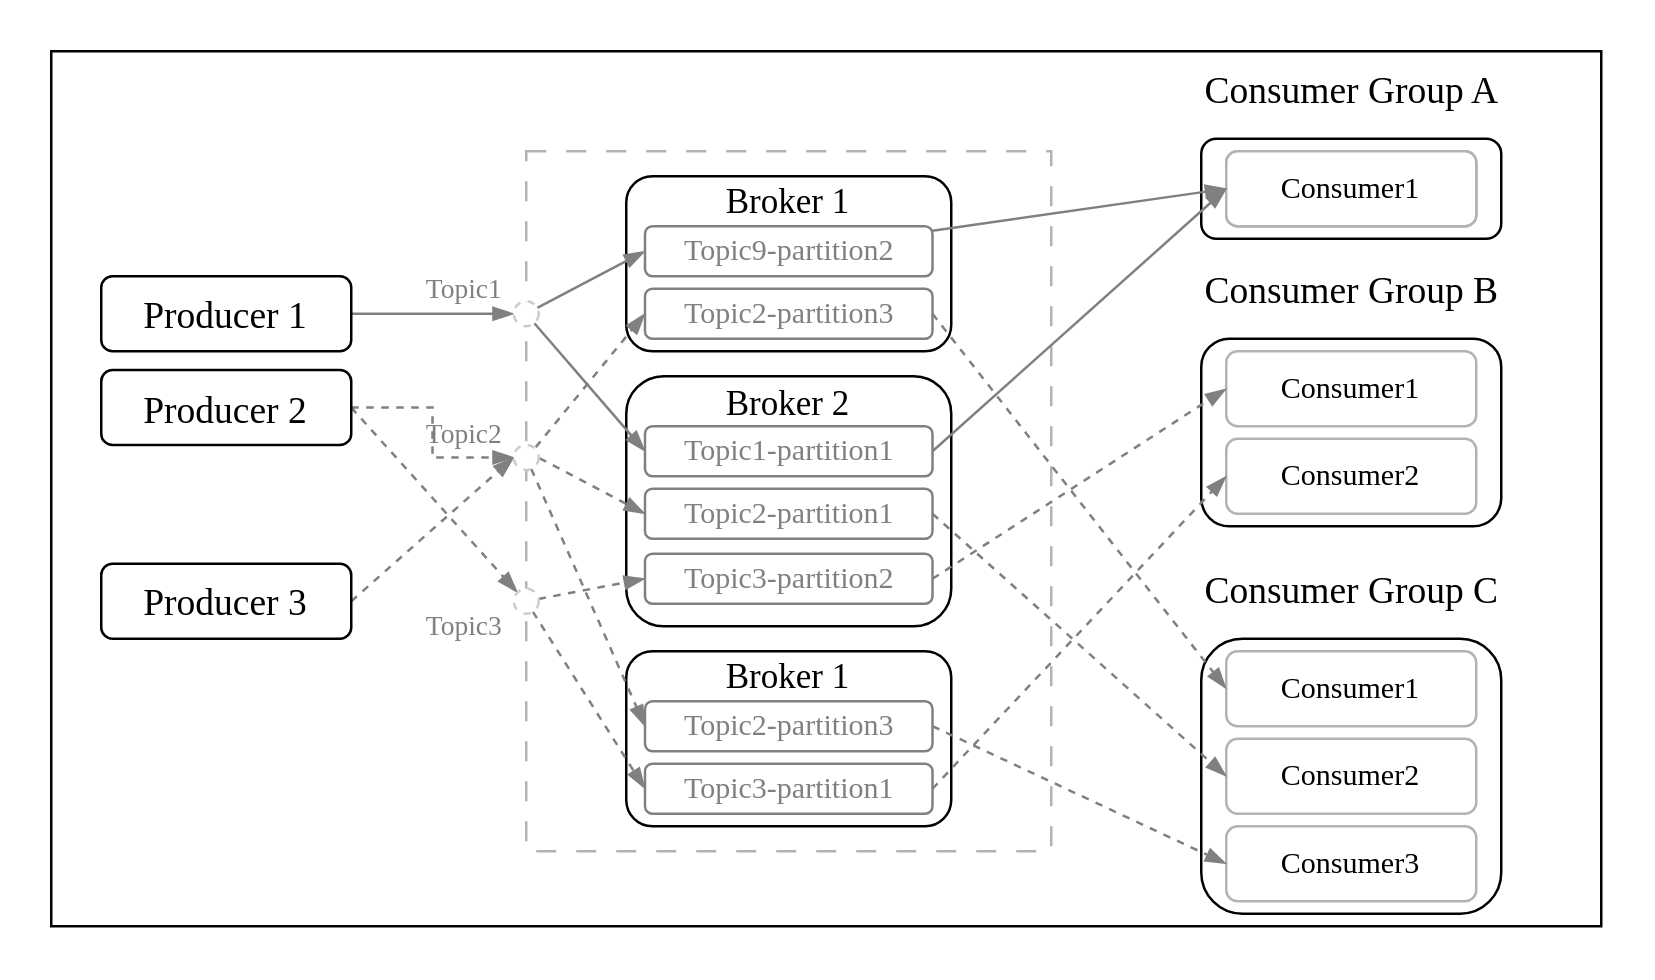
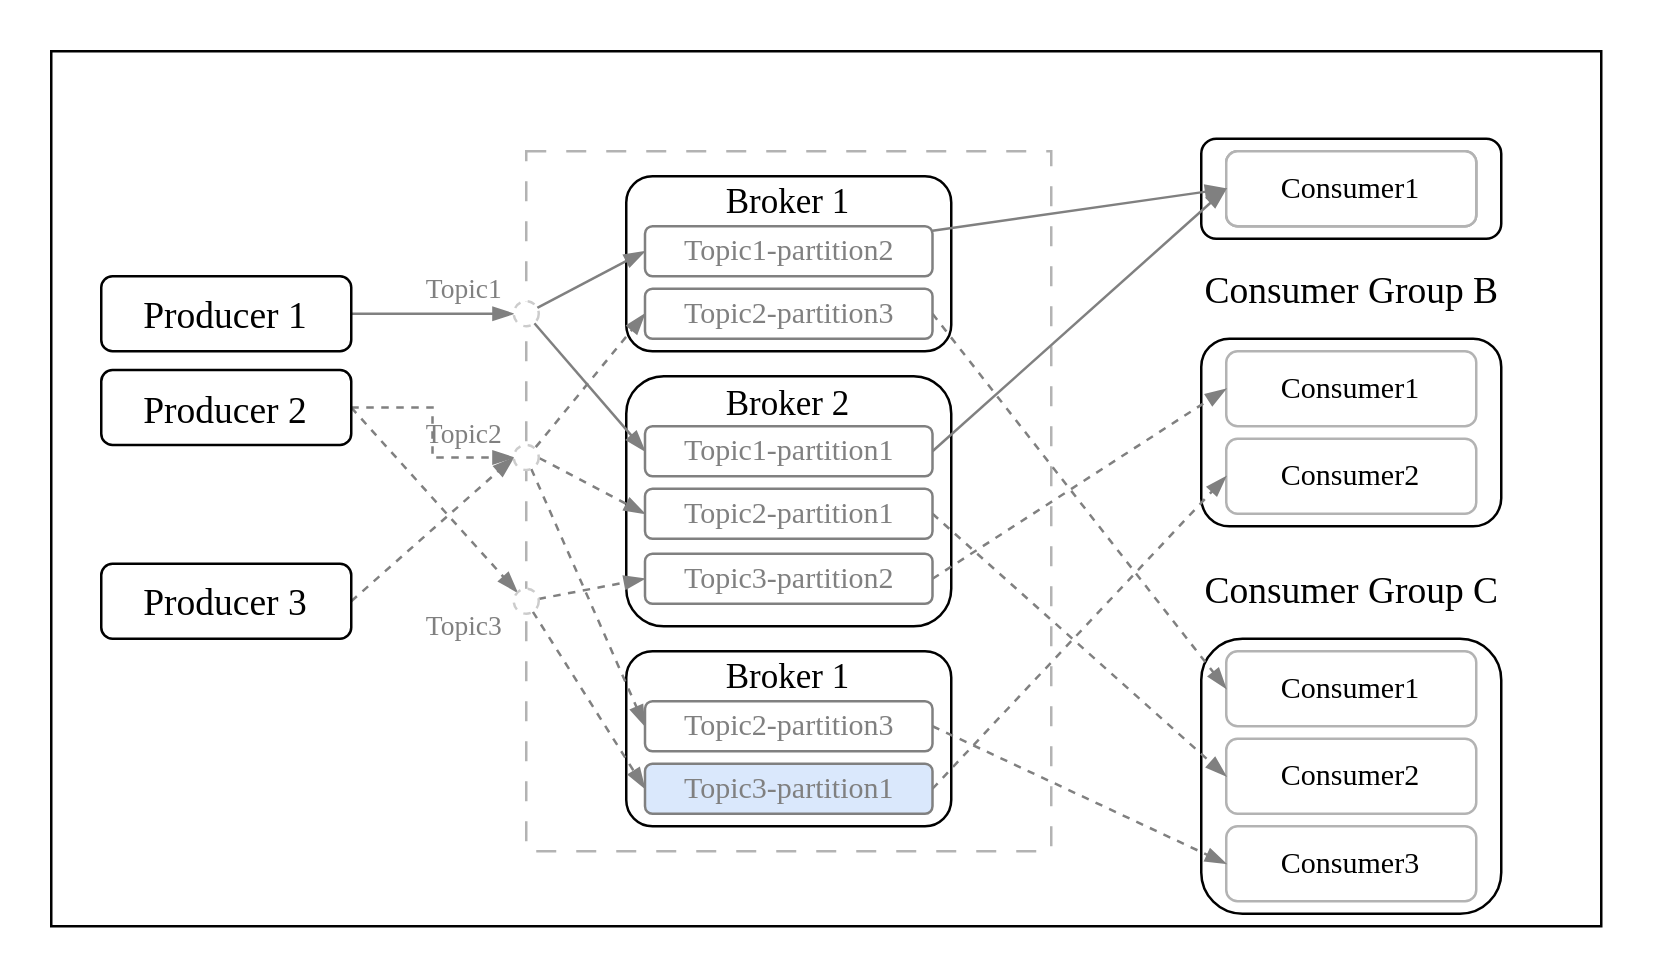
  <mxCell id="0" />
  <mxCell id="1" parent="0" />
  <mxCell id="2" value="" style="rounded=0;whiteSpace=wrap;html=1;fontFamily=Helvetica;fontSize=11;fontColor=default;" vertex="1" parent="1"><mxGeometry x="20" y="20" width="620" height="350" as="geometry" /></mxCell>
  <mxCell id="3" value="" style="rounded=1;whiteSpace=wrap;html=1;fontFamily=Times New Roman;" vertex="1" parent="1"><mxGeometry x="480" y="55" width="120" height="40" as="geometry" /></mxCell>
  <mxCell id="4" value="Consumer1" style="rounded=1;whiteSpace=wrap;html=1;strokeColor=#B3B3B3;fontFamily=Times New Roman;" vertex="1" parent="1"><mxGeometry x="490" y="60" width="100" height="30" as="geometry" /></mxCell>
  <mxCell id="5" value="Consumer1" style="rounded=1;whiteSpace=wrap;html=1;strokeColor=#B3B3B3;fontFamily=Times New Roman;" vertex="1" parent="1"><mxGeometry x="490" y="60" width="100" height="30" as="geometry" /></mxCell>
  <mxCell id="6" value="Consumer1" style="rounded=1;whiteSpace=wrap;html=1;strokeColor=#B3B3B3;fontFamily=Times New Roman;" vertex="1" parent="1"><mxGeometry x="490" y="60" width="100" height="30" as="geometry" /></mxCell>
- <mxCell id="7" value="&lt;font style=&quot;font-size: 15px;&quot;&gt;Consumer Group A&lt;/font&gt;" style="text;html=1;align=center;verticalAlign=middle;resizable=0;points=[];autosize=1;strokeColor=none;fillColor=none;fontStyle=0;fontFamily=Times New Roman;" vertex="1" parent="1"><mxGeometry x="470" y="20" width="140" height="30" as="geometry" /></mxCell>
  <mxCell id="8" value="" style="rounded=1;whiteSpace=wrap;html=1;fontFamily=Times New Roman;" vertex="1" parent="1"><mxGeometry x="480" y="135" width="120" height="75" as="geometry" /></mxCell>
  <mxCell id="9" value="&lt;font style=&quot;font-size: 15px;&quot;&gt;Consumer Group B&lt;/font&gt;" style="text;html=1;align=center;verticalAlign=middle;resizable=0;points=[];autosize=1;strokeColor=none;fillColor=none;fontStyle=0;fontFamily=Times New Roman;" vertex="1" parent="1"><mxGeometry x="470" y="100" width="140" height="30" as="geometry" /></mxCell>
  <mxCell id="10" value="Consumer1" style="rounded=1;whiteSpace=wrap;html=1;strokeColor=#B3B3B3;fontFamily=Times New Roman;" vertex="1" parent="1"><mxGeometry x="490" y="140" width="100" height="30" as="geometry" /></mxCell>
  <mxCell id="11" value="&lt;font&gt;Consumer2&lt;/font&gt;" style="rounded=1;whiteSpace=wrap;html=1;strokeColor=#B3B3B3;fontFamily=Times New Roman;" vertex="1" parent="1"><mxGeometry x="490" y="175" width="100" height="30" as="geometry" /></mxCell>
  <mxCell id="12" value="" style="rounded=1;whiteSpace=wrap;html=1;fontFamily=Times New Roman;" vertex="1" parent="1"><mxGeometry x="480" y="255" width="120" height="110" as="geometry" /></mxCell>
  <mxCell id="13" value="&lt;font style=&quot;font-size: 15px;&quot;&gt;Consumer Group C&lt;/font&gt;" style="text;html=1;align=center;verticalAlign=middle;resizable=0;points=[];autosize=1;strokeColor=none;fillColor=none;fontStyle=0;fontFamily=Times New Roman;" vertex="1" parent="1"><mxGeometry x="470" y="220" width="140" height="30" as="geometry" /></mxCell>
  <mxCell id="14" value="Consumer1" style="rounded=1;whiteSpace=wrap;html=1;strokeColor=#B3B3B3;fontFamily=Times New Roman;" vertex="1" parent="1"><mxGeometry x="490" y="260" width="100" height="30" as="geometry" /></mxCell>
  <mxCell id="15" value="Consumer2" style="rounded=1;whiteSpace=wrap;html=1;strokeColor=#B3B3B3;fontFamily=Times New Roman;" vertex="1" parent="1"><mxGeometry x="490" y="295" width="100" height="30" as="geometry" /></mxCell>
  <mxCell id="16" value="Consumer3" style="rounded=1;whiteSpace=wrap;html=1;strokeColor=#B3B3B3;fontFamily=Times New Roman;" vertex="1" parent="1"><mxGeometry x="490" y="330" width="100" height="30" as="geometry" /></mxCell>
  <mxCell id="17" value="" style="rounded=0;whiteSpace=wrap;html=1;dashed=1;dashPattern=8 8;strokeColor=#B3B3B3;fontFamily=Times New Roman;" vertex="1" parent="1"><mxGeometry x="210" y="60" width="210" height="280" as="geometry" /></mxCell>
  <mxCell id="18" value="&lt;font&gt;&lt;font style=&quot;font-size: 14px;&quot;&gt;Broker 1&lt;br&gt;&lt;br&gt;&lt;br&gt;&lt;/font&gt;&lt;br&gt;&lt;/font&gt;" style="rounded=1;whiteSpace=wrap;html=1;fontFamily=Times New Roman;" vertex="1" parent="1"><mxGeometry x="250" y="70" width="130" height="70" as="geometry" /></mxCell>
  <mxCell id="19" style="edgeStyle=none;shape=connector;rounded=0;orthogonalLoop=1;jettySize=auto;html=1;entryX=0;entryY=0.5;entryDx=0;entryDy=0;labelBackgroundColor=default;strokeColor=#808080;fontFamily=Times New Roman;fontSize=11;fontColor=default;endArrow=blockThin;endFill=1;" edge="1" parent="1" source="20" target="6"><mxGeometry relative="1" as="geometry" /></mxCell>
- <mxCell id="20" value="&lt;font color=&quot;#808080&quot;&gt;Topic9-partition2&lt;/font&gt;" style="rounded=1;whiteSpace=wrap;html=1;strokeColor=#808080;fontFamily=Times New Roman;" vertex="1" parent="1"><mxGeometry x="257.5" y="90" width="115" height="20" as="geometry" /></mxCell>
+ <mxCell id="20" value="&lt;font color=&quot;#808080&quot;&gt;Topic1-partition2&lt;/font&gt;" style="rounded=1;whiteSpace=wrap;html=1;strokeColor=#808080;fontFamily=Times New Roman;" vertex="1" parent="1"><mxGeometry x="257.5" y="90" width="115" height="20" as="geometry" /></mxCell>
  <mxCell id="21" style="edgeStyle=none;shape=connector;rounded=0;orthogonalLoop=1;jettySize=auto;html=1;entryX=0;entryY=0.5;entryDx=0;entryDy=0;dashed=1;labelBackgroundColor=default;strokeColor=#808080;fontFamily=Times New Roman;fontSize=11;fontColor=default;endArrow=blockThin;endFill=1;exitX=1;exitY=0.5;exitDx=0;exitDy=0;" edge="1" parent="1" source="22" target="14"><mxGeometry relative="1" as="geometry" /></mxCell>
  <mxCell id="22" value="&lt;font color=&quot;#808080&quot;&gt;Topic2-partition3&lt;/font&gt;" style="rounded=1;whiteSpace=wrap;html=1;strokeColor=#808080;fontFamily=Times New Roman;" vertex="1" parent="1"><mxGeometry x="257.5" y="115" width="115" height="20" as="geometry" /></mxCell>
  <mxCell id="23" value="&lt;font&gt;&lt;font style=&quot;font-size: 14px;&quot;&gt;Broker 2&lt;br&gt;&lt;br&gt;&lt;br&gt;&lt;/font&gt;&lt;br&gt;&lt;br&gt;&lt;br&gt;&lt;/font&gt;" style="rounded=1;whiteSpace=wrap;html=1;fontFamily=Times New Roman;" vertex="1" parent="1"><mxGeometry x="250" y="150" width="130" height="100" as="geometry" /></mxCell>
  <mxCell id="24" style="edgeStyle=none;shape=connector;rounded=0;orthogonalLoop=1;jettySize=auto;html=1;entryX=0;entryY=0.5;entryDx=0;entryDy=0;labelBackgroundColor=default;strokeColor=#808080;fontFamily=Times New Roman;fontSize=11;fontColor=default;endArrow=blockThin;endFill=1;exitX=1;exitY=0.5;exitDx=0;exitDy=0;" edge="1" parent="1" source="25" target="6"><mxGeometry relative="1" as="geometry" /></mxCell>
  <mxCell id="25" value="&lt;font color=&quot;#808080&quot;&gt;Topic1-partition1&lt;/font&gt;" style="rounded=1;whiteSpace=wrap;html=1;strokeColor=#808080;fontFamily=Times New Roman;" vertex="1" parent="1"><mxGeometry x="257.5" y="170" width="115" height="20" as="geometry" /></mxCell>
  <mxCell id="26" style="edgeStyle=none;shape=connector;rounded=0;orthogonalLoop=1;jettySize=auto;html=1;entryX=0;entryY=0.5;entryDx=0;entryDy=0;dashed=1;labelBackgroundColor=default;strokeColor=#808080;fontFamily=Times New Roman;fontSize=11;fontColor=default;endArrow=blockThin;endFill=1;exitX=1;exitY=0.5;exitDx=0;exitDy=0;" edge="1" parent="1" source="27" target="15"><mxGeometry relative="1" as="geometry" /></mxCell>
  <mxCell id="27" value="&lt;font color=&quot;#808080&quot;&gt;Topic2-partition1&lt;/font&gt;" style="rounded=1;whiteSpace=wrap;html=1;strokeColor=#808080;fontFamily=Times New Roman;" vertex="1" parent="1"><mxGeometry x="257.5" y="195" width="115" height="20" as="geometry" /></mxCell>
  <mxCell id="28" value="&lt;font&gt;&lt;font style=&quot;font-size: 14px;&quot;&gt;Broker 1&lt;br&gt;&lt;br&gt;&lt;br&gt;&lt;/font&gt;&lt;br&gt;&lt;/font&gt;" style="rounded=1;whiteSpace=wrap;html=1;fontFamily=Times New Roman;" vertex="1" parent="1"><mxGeometry x="250" y="260" width="130" height="70" as="geometry" /></mxCell>
  <mxCell id="29" style="edgeStyle=none;shape=connector;rounded=0;orthogonalLoop=1;jettySize=auto;html=1;entryX=0;entryY=0.5;entryDx=0;entryDy=0;dashed=1;labelBackgroundColor=default;strokeColor=#808080;fontFamily=Times New Roman;fontSize=11;fontColor=default;endArrow=blockThin;endFill=1;exitX=1;exitY=0.5;exitDx=0;exitDy=0;" edge="1" parent="1" source="30" target="16"><mxGeometry relative="1" as="geometry" /></mxCell>
  <mxCell id="30" value="&lt;font color=&quot;#808080&quot;&gt;Topic2-partition3&lt;/font&gt;" style="rounded=1;whiteSpace=wrap;html=1;strokeColor=#808080;fontFamily=Times New Roman;" vertex="1" parent="1"><mxGeometry x="257.5" y="280" width="115" height="20" as="geometry" /></mxCell>
  <mxCell id="31" style="edgeStyle=none;shape=connector;rounded=0;orthogonalLoop=1;jettySize=auto;html=1;entryX=0;entryY=0.5;entryDx=0;entryDy=0;dashed=1;labelBackgroundColor=default;strokeColor=#808080;fontFamily=Times New Roman;fontSize=11;fontColor=default;endArrow=blockThin;endFill=1;exitX=1;exitY=0.5;exitDx=0;exitDy=0;" edge="1" parent="1" source="32" target="11"><mxGeometry relative="1" as="geometry" /></mxCell>
- <mxCell id="32" value="&lt;font color=&quot;#808080&quot;&gt;Topic3-partition1&lt;/font&gt;" style="rounded=1;whiteSpace=wrap;html=1;strokeColor=#808080;fontFamily=Times New Roman;" vertex="1" parent="1"><mxGeometry x="257.5" y="305" width="115" height="20" as="geometry" /></mxCell>
+ <mxCell id="32" value="&lt;font color=&quot;#808080&quot;&gt;Topic3-partition1&lt;/font&gt;" style="rounded=1;whiteSpace=wrap;html=1;strokeColor=#808080;fontFamily=Times New Roman;fillColor=#dae8fc;" vertex="1" parent="1"><mxGeometry x="257.5" y="305" width="115" height="20" as="geometry" /></mxCell>
  <mxCell id="33" style="edgeStyle=none;shape=connector;rounded=0;orthogonalLoop=1;jettySize=auto;html=1;entryX=0;entryY=0.5;entryDx=0;entryDy=0;dashed=1;labelBackgroundColor=default;strokeColor=#808080;fontFamily=Helvetica;fontSize=11;fontColor=default;endArrow=blockThin;endFill=1;exitX=1;exitY=0.5;exitDx=0;exitDy=0;" edge="1" parent="1" source="34" target="10"><mxGeometry relative="1" as="geometry" /></mxCell>
  <mxCell id="34" value="&lt;font color=&quot;#808080&quot;&gt;Topic3-partition2&lt;/font&gt;" style="rounded=1;whiteSpace=wrap;html=1;strokeColor=#808080;fontFamily=Times New Roman;" vertex="1" parent="1"><mxGeometry x="257.5" y="221" width="115" height="20" as="geometry" /></mxCell>
  <mxCell id="35" style="edgeStyle=orthogonalEdgeStyle;rounded=0;orthogonalLoop=1;jettySize=auto;html=1;entryX=0;entryY=0.5;entryDx=0;entryDy=0;strokeColor=#808080;endArrow=blockThin;endFill=1;fontFamily=Times New Roman;" edge="1" parent="1" source="36" target="44"><mxGeometry relative="1" as="geometry" /></mxCell>
  <mxCell id="36" value="&lt;font style=&quot;font-size: 15px;&quot;&gt;Producer 1&lt;/font&gt;" style="rounded=1;whiteSpace=wrap;html=1;fontFamily=Times New Roman;" vertex="1" parent="1"><mxGeometry x="40" y="110" width="100" height="30" as="geometry" /></mxCell>
  <mxCell id="37" style="rounded=0;orthogonalLoop=1;jettySize=auto;html=1;entryX=0;entryY=0;entryDx=0;entryDy=0;endArrow=blockThin;endFill=1;strokeColor=#808080;exitX=1;exitY=0.5;exitDx=0;exitDy=0;dashed=1;fontFamily=Times New Roman;" edge="1" parent="1" source="41" target="51"><mxGeometry relative="1" as="geometry" /></mxCell>
  <mxCell id="38" style="rounded=0;orthogonalLoop=1;jettySize=auto;html=1;entryX=0;entryY=0.5;entryDx=0;entryDy=0;exitX=1;exitY=0.5;exitDx=0;exitDy=0;dashed=1;endArrow=blockThin;endFill=1;strokeColor=#808080;fontFamily=Times New Roman;" edge="1" parent="1" source="39" target="48"><mxGeometry relative="1" as="geometry" /></mxCell>
  <mxCell id="39" value="&lt;font style=&quot;font-size: 15px;&quot;&gt;Producer 3&lt;/font&gt;" style="rounded=1;whiteSpace=wrap;html=1;fontFamily=Times New Roman;" vertex="1" parent="1"><mxGeometry x="40" y="225" width="100" height="30" as="geometry" /></mxCell>
  <mxCell id="40" style="edgeStyle=orthogonalEdgeStyle;rounded=0;orthogonalLoop=1;jettySize=auto;html=1;entryX=0;entryY=0.5;entryDx=0;entryDy=0;endArrow=blockThin;endFill=1;strokeColor=#808080;dashed=1;fontFamily=Times New Roman;" edge="1" parent="1" source="41" target="48"><mxGeometry relative="1" as="geometry" /></mxCell>
  <mxCell id="41" value="&lt;font style=&quot;font-size: 15px;&quot;&gt;Producer 2&lt;/font&gt;" style="rounded=1;whiteSpace=wrap;html=1;fontFamily=Times New Roman;" vertex="1" parent="1"><mxGeometry x="40" y="147.5" width="100" height="30" as="geometry" /></mxCell>
  <mxCell id="42" style="shape=connector;rounded=0;orthogonalLoop=1;jettySize=auto;html=1;entryX=0;entryY=0.5;entryDx=0;entryDy=0;labelBackgroundColor=default;strokeColor=#808080;fontFamily=Times New Roman;fontSize=11;fontColor=default;endArrow=blockThin;endFill=1;" edge="1" parent="1" source="44" target="20"><mxGeometry relative="1" as="geometry" /></mxCell>
  <mxCell id="43" style="edgeStyle=none;shape=connector;rounded=0;orthogonalLoop=1;jettySize=auto;html=1;entryX=0;entryY=0.5;entryDx=0;entryDy=0;labelBackgroundColor=default;strokeColor=#808080;fontFamily=Times New Roman;fontSize=11;fontColor=default;endArrow=blockThin;endFill=1;" edge="1" parent="1" source="44" target="25"><mxGeometry relative="1" as="geometry" /></mxCell>
  <mxCell id="44" value="" style="ellipse;whiteSpace=wrap;html=1;aspect=fixed;dashed=1;strokeColor=#CCCCCC;fontFamily=Times New Roman;" vertex="1" parent="1"><mxGeometry x="205" y="120" width="10" height="10" as="geometry" /></mxCell>
  <mxCell id="45" style="edgeStyle=none;shape=connector;rounded=0;orthogonalLoop=1;jettySize=auto;html=1;entryX=0;entryY=0.5;entryDx=0;entryDy=0;labelBackgroundColor=default;strokeColor=#808080;fontFamily=Times New Roman;fontSize=11;fontColor=default;endArrow=blockThin;endFill=1;dashed=1;" edge="1" parent="1" target="22"><mxGeometry relative="1" as="geometry"><mxPoint x="210" y="183" as="sourcePoint" /></mxGeometry></mxCell>
  <mxCell id="46" style="edgeStyle=none;shape=connector;rounded=0;orthogonalLoop=1;jettySize=auto;html=1;entryX=0;entryY=0.5;entryDx=0;entryDy=0;dashed=1;labelBackgroundColor=default;strokeColor=#808080;fontFamily=Times New Roman;fontSize=11;fontColor=default;endArrow=blockThin;endFill=1;" edge="1" parent="1" target="27"><mxGeometry relative="1" as="geometry"><mxPoint x="210" y="180" as="sourcePoint" /></mxGeometry></mxCell>
  <mxCell id="47" style="edgeStyle=none;shape=connector;rounded=0;orthogonalLoop=1;jettySize=auto;html=1;entryX=0;entryY=0.5;entryDx=0;entryDy=0;dashed=1;labelBackgroundColor=default;strokeColor=#808080;fontFamily=Times New Roman;fontSize=11;fontColor=default;endArrow=blockThin;endFill=1;" edge="1" parent="1" source="48" target="30"><mxGeometry relative="1" as="geometry" /></mxCell>
  <mxCell id="48" value="" style="ellipse;whiteSpace=wrap;html=1;aspect=fixed;dashed=1;strokeColor=#CCCCCC;fontFamily=Times New Roman;" vertex="1" parent="1"><mxGeometry x="205" y="177.5" width="10" height="10" as="geometry" /></mxCell>
  <mxCell id="49" style="edgeStyle=none;shape=connector;rounded=0;orthogonalLoop=1;jettySize=auto;html=1;entryX=0;entryY=0.5;entryDx=0;entryDy=0;dashed=1;labelBackgroundColor=default;strokeColor=#808080;fontFamily=Times New Roman;fontSize=11;fontColor=default;endArrow=blockThin;endFill=1;" edge="1" parent="1" source="51" target="34"><mxGeometry relative="1" as="geometry" /></mxCell>
  <mxCell id="50" style="edgeStyle=none;shape=connector;rounded=0;orthogonalLoop=1;jettySize=auto;html=1;entryX=0;entryY=0.5;entryDx=0;entryDy=0;dashed=1;labelBackgroundColor=default;strokeColor=#808080;fontFamily=Times New Roman;fontSize=11;fontColor=default;endArrow=blockThin;endFill=1;" edge="1" parent="1" source="51" target="32"><mxGeometry relative="1" as="geometry" /></mxCell>
  <mxCell id="51" value="" style="ellipse;whiteSpace=wrap;html=1;aspect=fixed;dashed=1;strokeColor=#CCCCCC;fontFamily=Times New Roman;" vertex="1" parent="1"><mxGeometry x="205" y="235" width="10" height="10" as="geometry" /></mxCell>
  <mxCell id="52" value="&lt;font style=&quot;font-size: 11px;&quot; color=&quot;#808080&quot;&gt;Topic1&lt;/font&gt;" style="text;html=1;align=center;verticalAlign=middle;resizable=0;points=[];autosize=1;strokeColor=none;fillColor=none;fontFamily=Times New Roman;" vertex="1" parent="1"><mxGeometry x="155" y="100" width="60" height="30" as="geometry" /></mxCell>
  <mxCell id="53" value="&lt;font style=&quot;font-size: 11px;&quot; color=&quot;#808080&quot;&gt;Topic2&lt;/font&gt;" style="text;html=1;align=center;verticalAlign=middle;resizable=0;points=[];autosize=1;strokeColor=none;fillColor=none;fontFamily=Times New Roman;" vertex="1" parent="1"><mxGeometry x="155" y="157.5" width="60" height="30" as="geometry" /></mxCell>
  <mxCell id="54" value="&lt;font style=&quot;font-size: 11px;&quot; color=&quot;#808080&quot;&gt;Topic3&lt;/font&gt;" style="text;html=1;align=center;verticalAlign=middle;resizable=0;points=[];autosize=1;strokeColor=none;fillColor=none;fontFamily=Times New Roman;" vertex="1" parent="1"><mxGeometry x="155" y="235" width="60" height="30" as="geometry" /></mxCell>
